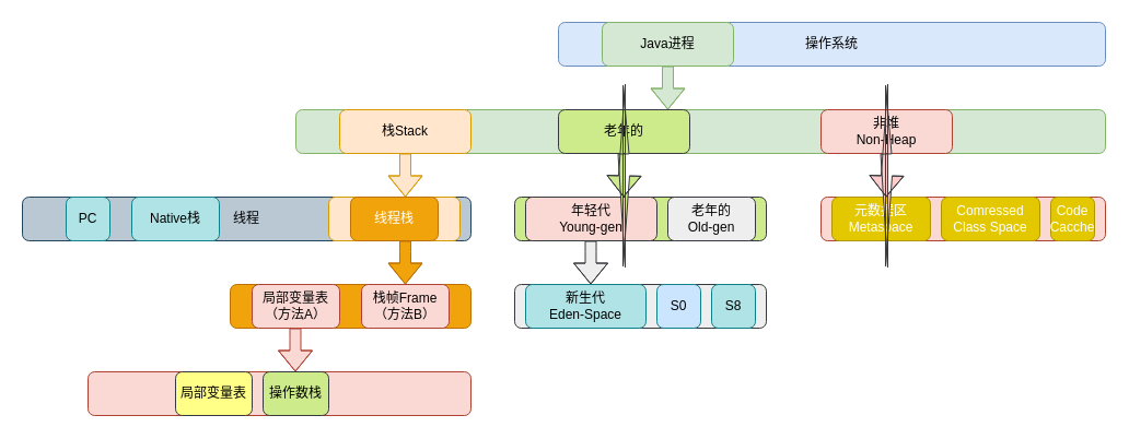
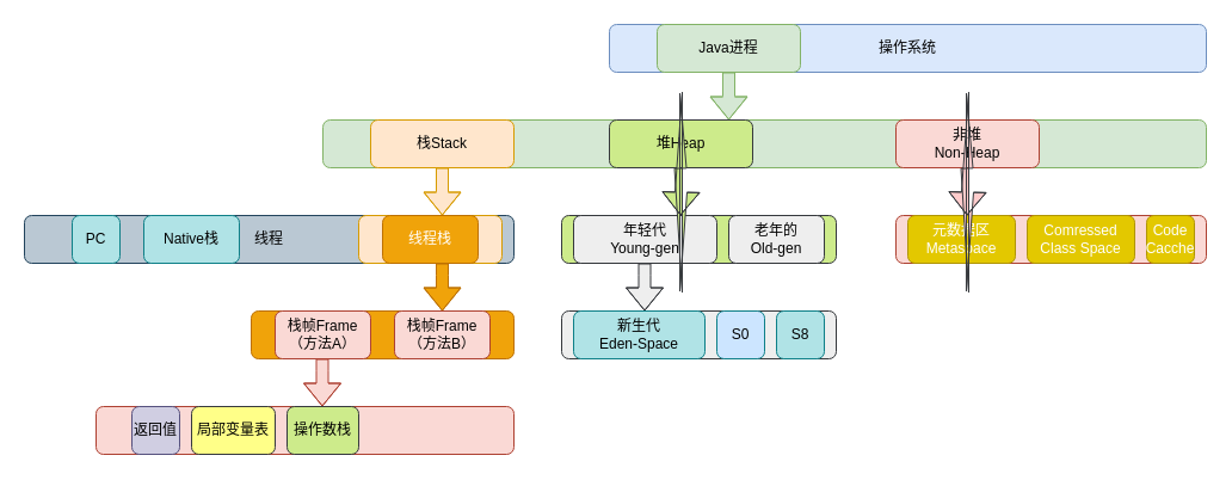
  <mxCell id="0" />
  <mxCell id="1" parent="0" />
  <mxCell id="2" value="线程" style="rounded=1;whiteSpace=wrap;html=1;fillColor=#bac8d3;strokeColor=#23445d;" parent="1" vertex="1"><mxGeometry x="20" y="180" width="410" height="40" as="geometry" /></mxCell>
  <mxCell id="3" value="操作系统" style="rounded=1;whiteSpace=wrap;html=1;labelPosition=center;verticalLabelPosition=middle;align=center;verticalAlign=middle;fillColor=#dae8fc;strokeColor=#6c8ebf;" parent="1" vertex="1"><mxGeometry x="510" y="20" width="500" height="40" as="geometry" /></mxCell>
  <mxCell id="4" style="edgeStyle=orthogonalEdgeStyle;rounded=0;orthogonalLoop=1;jettySize=auto;html=1;shape=flexArrow;fillColor=#d5e8d4;strokeColor=#82b366;" parent="1" source="5" edge="1"><mxGeometry relative="1" as="geometry"><mxPoint x="610" y="100" as="targetPoint" /></mxGeometry></mxCell>
  <mxCell id="5" value="Java进程" style="rounded=1;whiteSpace=wrap;html=1;fillColor=#d5e8d4;strokeColor=#82b366;" parent="1" vertex="1"><mxGeometry x="550" y="20" width="120" height="40" as="geometry" /></mxCell>
  <mxCell id="6" value="" style="rounded=1;whiteSpace=wrap;html=1;labelPosition=center;verticalLabelPosition=top;align=center;verticalAlign=bottom;fillColor=#d5e8d4;strokeColor=#82b366;" parent="1" vertex="1"><mxGeometry x="270" y="100" width="740" height="40" as="geometry" /></mxCell>
  <mxCell id="7" style="edgeStyle=orthogonalEdgeStyle;shape=flexArrow;rounded=0;orthogonalLoop=1;jettySize=auto;html=1;fillColor=#ffe6cc;strokeColor=#d79b00;" parent="1" source="8" edge="1"><mxGeometry relative="1" as="geometry"><mxPoint x="370" y="180" as="targetPoint" /></mxGeometry></mxCell>
  <mxCell id="8" value="栈Stack" style="rounded=1;whiteSpace=wrap;html=1;fillColor=#ffe6cc;strokeColor=#d79b00;" parent="1" vertex="1"><mxGeometry x="310" y="100" width="120" height="40" as="geometry" /></mxCell>
  <mxCell id="9" value="" style="rounded=1;whiteSpace=wrap;html=1;fillColor=#ffe6cc;strokeColor=#d79b00;labelPosition=center;verticalLabelPosition=middle;align=center;verticalAlign=middle;" parent="1" vertex="1"><mxGeometry x="300" y="180" width="120" height="40" as="geometry" /></mxCell>
  <mxCell id="10" style="edgeStyle=orthogonalEdgeStyle;shape=flexArrow;rounded=0;orthogonalLoop=1;jettySize=auto;html=1;fillColor=#f0a30a;strokeColor=#BD7000;entryX=0.5;entryY=0;entryDx=0;entryDy=0;" parent="1" source="9" target="14" edge="1"><mxGeometry relative="1" as="geometry"><mxPoint x="370" y="250" as="targetPoint" /><mxPoint x="270" y="222" as="sourcePoint" /><Array as="points"><mxPoint x="370" y="230" /><mxPoint x="370" y="230" /></Array></mxGeometry></mxCell>
  <mxCell id="11" value="线程栈" style="rounded=1;whiteSpace=wrap;html=1;fillColor=#f0a30a;strokeColor=#BD7000;fontColor=#ffffff;" parent="1" vertex="1"><mxGeometry x="320" y="180" width="80" height="40" as="geometry" /></mxCell>
  <mxCell id="12" value="" style="rounded=1;whiteSpace=wrap;html=1;fillColor=#f0a30a;strokeColor=#BD7000;fontColor=#ffffff;" parent="1" vertex="1"><mxGeometry y="260" width="220" height="40" as="geometry" x="210" /></mxCell>
- <mxCell id="13" value="局部变量表&lt;br&gt;（方法A）" style="rounded=1;whiteSpace=wrap;html=1;fillColor=#fad9d5;strokeColor=#ae4132;" parent="1" vertex="1"><mxGeometry x="230" y="260" width="80" height="40" as="geometry" /></mxCell>
+ <mxCell id="13" value="栈帧Frame&lt;br&gt;（方法A）" style="rounded=1;whiteSpace=wrap;html=1;fillColor=#fad9d5;strokeColor=#ae4132;" parent="1" vertex="1"><mxGeometry x="230" y="260" width="80" height="40" as="geometry" /></mxCell>
  <mxCell id="14" value="栈帧Frame&lt;br&gt;（方法B）" style="rounded=1;whiteSpace=wrap;html=1;fillColor=#fad9d5;strokeColor=#ae4132;" parent="1" vertex="1"><mxGeometry x="330" y="260" width="80" height="40" as="geometry" /></mxCell>
  <mxCell id="15" value="Native栈" style="rounded=1;whiteSpace=wrap;html=1;fillColor=#b0e3e6;strokeColor=#0e8088;" parent="1" vertex="1"><mxGeometry x="120" y="180" width="80" height="40" as="geometry" /></mxCell>
  <mxCell id="16" value="PC" style="rounded=1;whiteSpace=wrap;html=1;fillColor=#b0e3e6;strokeColor=#0e8088;" parent="1" vertex="1"><mxGeometry x="60" y="180" width="40" height="40" as="geometry" /></mxCell>
  <mxCell id="17" value="" style="rounded=1;whiteSpace=wrap;html=1;fillColor=#fad9d5;strokeColor=#ae4132;" parent="1" vertex="1"><mxGeometry x="80" y="340" width="350" height="40" as="geometry" /></mxCell>
  <mxCell id="18" style="edgeStyle=orthogonalEdgeStyle;shape=flexArrow;rounded=0;orthogonalLoop=1;jettySize=auto;html=1;fillColor=#fad9d5;strokeColor=#ae4132;entryX=0.5;entryY=0;entryDx=0;entryDy=0;" parent="1" edge="1"><mxGeometry relative="1" as="geometry"><mxPoint x="269.5" y="340" as="targetPoint" /><mxPoint x="269.5" y="300" as="sourcePoint" /><Array as="points"><mxPoint x="269.5" y="310" /><mxPoint x="269.5" y="310" /></Array></mxGeometry></mxCell>
+ <mxCell id="19" value="返回值" style="rounded=1;whiteSpace=wrap;html=1;fillColor=#d0cee2;strokeColor=#56517e;" parent="1" vertex="1"><mxGeometry x="110" y="340" width="40" height="40" as="geometry" /></mxCell>
  <mxCell id="20" value="局部变量表" style="rounded=1;whiteSpace=wrap;html=1;fillColor=#ffff88;strokeColor=#36393d;" parent="1" vertex="1"><mxGeometry x="160" y="340" width="70" height="40" as="geometry" /></mxCell>
  <mxCell id="21" value="操作数栈" style="rounded=1;whiteSpace=wrap;html=1;fillColor=#cdeb8b;strokeColor=#36393d;" parent="1" vertex="1"><mxGeometry x="240" y="340" width="60" height="40" as="geometry" /></mxCell>
- <mxCell id="22" value="老年的" style="rounded=1;whiteSpace=wrap;html=1;fillColor=#cdeb8b;strokeColor=#36393d;" parent="1" vertex="1"><mxGeometry x="510" y="100" width="120" height="40" as="geometry" /></mxCell>
+ <mxCell id="22" value="堆Heap" style="rounded=1;whiteSpace=wrap;html=1;fillColor=#cdeb8b;strokeColor=#36393d;" parent="1" vertex="1"><mxGeometry x="510" y="100" width="120" height="40" as="geometry" /></mxCell>
  <mxCell id="23" value="" style="rounded=1;whiteSpace=wrap;html=1;fillColor=#cdeb8b;strokeColor=#36393d;" parent="1" vertex="1"><mxGeometry x="470" y="180" width="230" height="40" as="geometry" /></mxCell>
- <mxCell id="24" value="年轻代&lt;br&gt;Young-gen" style="rounded=1;whiteSpace=wrap;html=1;fillColor=#fad9d5;strokeColor=#36393d;" parent="1" vertex="1"><mxGeometry x="480" y="180" width="120" height="40" as="geometry" /></mxCell>
+ <mxCell id="24" value="年轻代&lt;br&gt;Young-gen" style="rounded=1;whiteSpace=wrap;html=1;fillColor=#eeeeee;strokeColor=#36393d;" parent="1" vertex="1"><mxGeometry x="480" y="180" width="120" height="40" as="geometry" /></mxCell>
  <mxCell id="25" value="老年的&lt;br&gt;Old-gen" style="rounded=1;whiteSpace=wrap;html=1;fillColor=#eeeeee;strokeColor=#36393d;" parent="1" vertex="1"><mxGeometry x="610" y="180" width="80" height="40" as="geometry" /></mxCell>
  <mxCell id="26" style="edgeStyle=orthogonalEdgeStyle;shape=flexArrow;rounded=0;orthogonalLoop=1;jettySize=auto;html=1;fillColor=#cdeb8b;strokeColor=#36393d;" parent="1" edge="1"><mxGeometry relative="1" as="geometry"><mxPoint x="569.5" y="140" as="sourcePoint" /><mxPoint x="569.5" y="180" as="targetPoint" /></mxGeometry></mxCell>
  <mxCell id="27" value="" style="rounded=1;whiteSpace=wrap;html=1;fillColor=#eeeeee;strokeColor=#36393d;" parent="1" vertex="1"><mxGeometry x="470" y="260" width="230" height="40" as="geometry" /></mxCell>
  <mxCell id="28" style="edgeStyle=orthogonalEdgeStyle;shape=flexArrow;rounded=0;orthogonalLoop=1;jettySize=auto;html=1;fillColor=#eeeeee;strokeColor=#36393d;entryX=0.5;entryY=0;entryDx=0;entryDy=0;" parent="1" edge="1"><mxGeometry relative="1" as="geometry"><mxPoint x="539.5" y="260" as="targetPoint" /><mxPoint x="539.5" y="220" as="sourcePoint" /><Array as="points"><mxPoint x="539.5" y="230" /><mxPoint x="539.5" y="230" /></Array></mxGeometry></mxCell>
  <mxCell id="29" value="新生代&lt;br&gt;Eden-Space" style="rounded=1;whiteSpace=wrap;html=1;fillColor=#b0e3e6;strokeColor=#0e8088;" parent="1" vertex="1"><mxGeometry x="480" y="260" width="110" height="40" as="geometry" /></mxCell>
  <mxCell id="30" value="S0" style="rounded=1;whiteSpace=wrap;html=1;fillColor=#cce5ff;strokeColor=#0e8088;" parent="1" vertex="1"><mxGeometry x="600" y="260" width="40" height="40" as="geometry" /></mxCell>
  <mxCell id="31" value="S8" style="rounded=1;whiteSpace=wrap;html=1;fillColor=#b0e3e6;strokeColor=#0e8088;" parent="1" vertex="1"><mxGeometry x="650" y="260" width="40" height="40" as="geometry" /></mxCell>
  <mxCell id="32" value="非堆&lt;br&gt;Non-Heap" style="rounded=1;whiteSpace=wrap;html=1;fillColor=#fad9d5;strokeColor=#ae4132;" parent="1" vertex="1"><mxGeometry x="750" y="100" width="120" height="40" as="geometry" /></mxCell>
  <mxCell id="33" value="" style="rounded=1;whiteSpace=wrap;html=1;fillColor=#fad9d5;strokeColor=#ae4132;" parent="1" vertex="1"><mxGeometry x="750" y="180" width="260" height="40" as="geometry" /></mxCell>
  <mxCell id="34" value="元数据区&lt;br&gt;Metaspace" style="rounded=1;whiteSpace=wrap;html=1;fillColor=#e3c800;strokeColor=#B09500;fontColor=#ffffff;" parent="1" vertex="1"><mxGeometry x="760" y="180" width="90" height="40" as="geometry" /></mxCell>
  <mxCell id="35" value="Comressed&lt;br&gt;Class Space" style="rounded=1;whiteSpace=wrap;html=1;fillColor=#e3c800;strokeColor=#B09500;fontColor=#ffffff;" parent="1" vertex="1"><mxGeometry x="860" y="180" width="90" height="40" as="geometry" /></mxCell>
  <mxCell id="36" value="Code&lt;br&gt;Cacche" style="rounded=1;whiteSpace=wrap;html=1;fillColor=#e3c800;strokeColor=#B09500;fontColor=#ffffff;" parent="1" vertex="1"><mxGeometry x="960" y="180" width="40" height="40" as="geometry" /></mxCell>
  <mxCell id="37" style="edgeStyle=orthogonalEdgeStyle;shape=flexArrow;rounded=0;orthogonalLoop=1;jettySize=auto;html=1;fillColor=#ffcccc;strokeColor=#36393d;" parent="1" edge="1"><mxGeometry relative="1" as="geometry"><mxPoint x="809.5" y="140" as="sourcePoint" /><mxPoint x="809.5" y="180" as="targetPoint" /></mxGeometry></mxCell>
